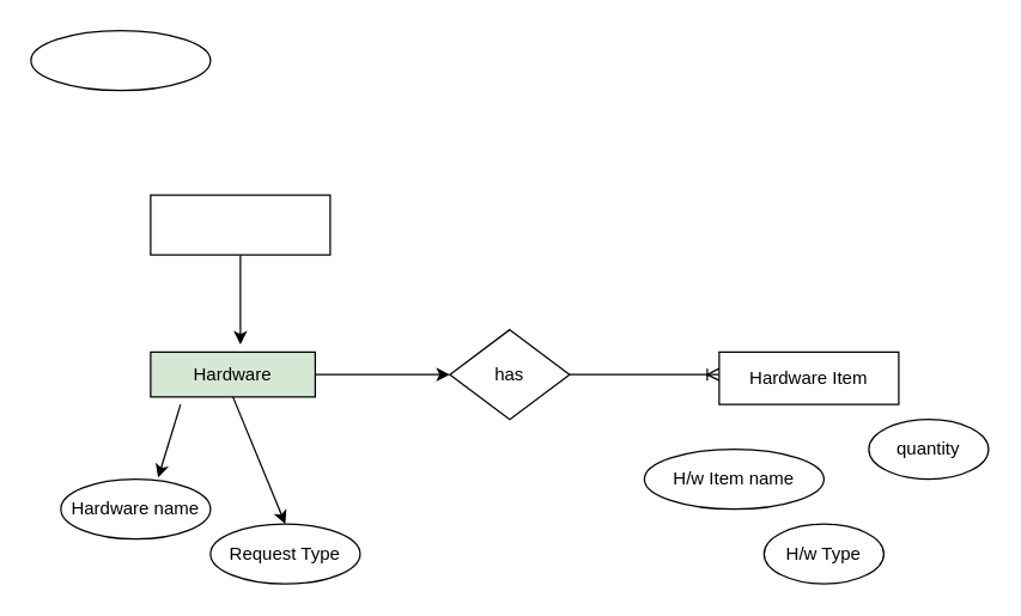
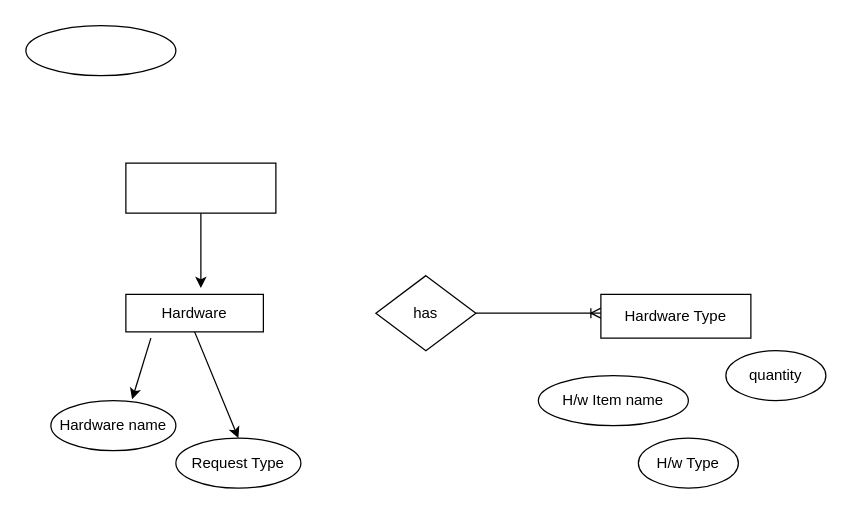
  <mxCell id="0" />
  <mxCell id="1" parent="0" />
- <mxCell id="2" value="&lt;span&gt;Hardware&lt;/span&gt;" style="rounded=0;whiteSpace=wrap;html=1;fillColor=#d5e8d4;" vertex="1" parent="1"><mxGeometry x="100" y="235" width="110" height="30" as="geometry" /></mxCell>
+ <mxCell id="2" value="&lt;span&gt;Hardware&lt;/span&gt;" style="rounded=0;whiteSpace=wrap;html=1;" vertex="1" parent="1"><mxGeometry x="100" y="235" width="110" height="30" as="geometry" /></mxCell>
  <mxCell id="3" value="&lt;p align=&quot;center&quot;&gt;has&lt;/p&gt;" style="rhombus;whiteSpace=wrap;html=1;" vertex="1" parent="1"><mxGeometry x="300" y="220" width="80" height="60" as="geometry" /></mxCell>
  <mxCell id="4" value="" style="edgeStyle=entityRelationEdgeStyle;fontSize=12;html=1;endArrow=ERoneToMany;exitX=1;exitY=0.5;exitDx=0;exitDy=0;" edge="1" parent="1" source="3"><mxGeometry width="100" height="100" relative="1" as="geometry"><mxPoint x="380" y="290" as="sourcePoint" /><mxPoint x="480" y="250" as="targetPoint" /></mxGeometry></mxCell>
- <mxCell id="5" value="" style="endArrow=classic;html=1;exitX=1;exitY=0.5;exitDx=0;exitDy=0;entryX=0;entryY=0.5;entryDx=0;entryDy=0;" edge="1" parent="1" source="2" target="3"><mxGeometry width="50" height="50" relative="1" as="geometry"><mxPoint x="220" y="290" as="sourcePoint" /><mxPoint x="270" y="240" as="targetPoint" /></mxGeometry></mxCell>
- <mxCell id="6" value="&lt;p align=&quot;center&quot;&gt;Hardware Item&lt;/p&gt;" style="rounded=0;whiteSpace=wrap;html=1;" vertex="1" parent="1"><mxGeometry x="480" y="235" width="120" height="35" as="geometry" /></mxCell>
+ <mxCell id="6" value="&lt;p align=&quot;center&quot;&gt;Hardware Type&lt;/p&gt;" style="rounded=0;whiteSpace=wrap;html=1;" vertex="1" parent="1"><mxGeometry x="480" y="235" width="120" height="35" as="geometry" /></mxCell>
  <mxCell id="7" value="&lt;p align=&quot;center&quot;&gt;&lt;span&gt;Hardware name&lt;/span&gt;&lt;/p&gt;" style="ellipse;whiteSpace=wrap;html=1;" vertex="1" parent="1"><mxGeometry x="40" y="320" width="100" height="40" as="geometry" /></mxCell>
  <mxCell id="8" value="&lt;p align=&quot;center&quot;&gt;&lt;span&gt;Request Type&lt;/span&gt;&lt;/p&gt;" style="ellipse;whiteSpace=wrap;html=1;" vertex="1" parent="1"><mxGeometry x="140" y="350" width="100" height="40" as="geometry" /></mxCell>
  <mxCell id="9" value="&lt;p align=&quot;center&quot;&gt;&lt;span&gt;H/w Item name&lt;/span&gt;&lt;/p&gt;" style="ellipse;whiteSpace=wrap;html=1;" vertex="1" parent="1"><mxGeometry x="430" y="300" width="120" height="40" as="geometry" /></mxCell>
  <mxCell id="10" value="&lt;p align=&quot;center&quot;&gt;&lt;span&gt;H/w Type&lt;/span&gt;&lt;/p&gt;" style="ellipse;whiteSpace=wrap;html=1;" vertex="1" parent="1"><mxGeometry x="510" y="350" width="80" height="40" as="geometry" /></mxCell>
  <mxCell id="11" value="&lt;p align=&quot;center&quot;&gt;&lt;span&gt;quantity&lt;/span&gt;&lt;/p&gt;" style="ellipse;whiteSpace=wrap;html=1;" vertex="1" parent="1"><mxGeometry x="580" y="280" width="80" height="40" as="geometry" /></mxCell>
  <mxCell id="12" value="" style="edgeStyle=orthogonalEdgeStyle;rounded=0;orthogonalLoop=1;jettySize=auto;html=1;" edge="1" parent="1" source="13"><mxGeometry relative="1" as="geometry"><mxPoint x="160" y="230" as="targetPoint" /></mxGeometry></mxCell>
  <mxCell id="13" value="" style="rounded=0;whiteSpace=wrap;html=1;" vertex="1" parent="1"><mxGeometry x="100" y="130" width="120" height="40" as="geometry" /></mxCell>
  <mxCell id="14" value="" style="ellipse;whiteSpace=wrap;html=1;" vertex="1" parent="1"><mxGeometry x="20" y="20" width="120" height="40" as="geometry" /></mxCell>
  <mxCell id="15" value="" style="endArrow=classic;html=1;entryX=0.65;entryY=-0.025;entryDx=0;entryDy=0;entryPerimeter=0;" edge="1" parent="1" target="7"><mxGeometry width="50" height="50" relative="1" as="geometry"><mxPoint x="120" y="270" as="sourcePoint" /><mxPoint x="125" y="260" as="targetPoint" /></mxGeometry></mxCell>
  <mxCell id="16" value="" style="endArrow=classic;html=1;exitX=0.5;exitY=1;exitDx=0;exitDy=0;entryX=0.5;entryY=0;entryDx=0;entryDy=0;" edge="1" parent="1" source="2" target="8"><mxGeometry width="50" height="50" relative="1" as="geometry"><mxPoint x="170" y="330" as="sourcePoint" /><mxPoint x="210" y="340" as="targetPoint" /></mxGeometry></mxCell>
